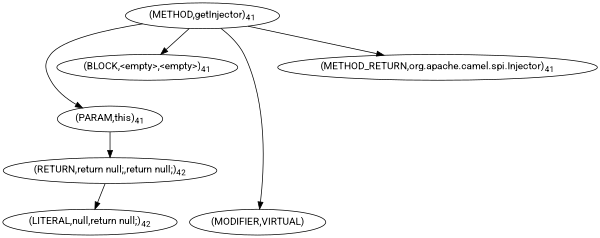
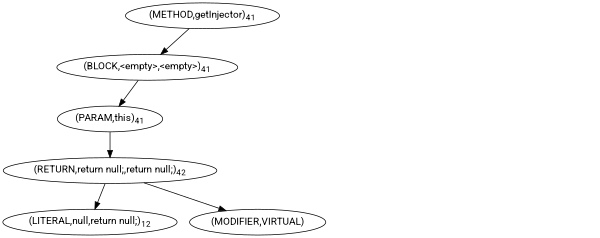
  digraph {
    fontname=Roboto
    node [fontname=Roboto]
    edge [fontname=Roboto]
    n1 [label=<(METHOD,getInjector)<SUB>41</SUB>>]
    n2 [label=<(PARAM,this)<SUB>41</SUB>>]
    n3 [label=<(BLOCK,&lt;empty&gt;,&lt;empty&gt;)<SUB>41</SUB>>]
    n4 [label=<(MODIFIER,VIRTUAL)>]
-   n5 [label=<(METHOD_RETURN,org.apache.camel.spi.Injector)<SUB>41</SUB>>]
    n6 [label=<(RETURN,return null;,return null;)<SUB>42</SUB>>]
-   n7 [label=<(LITERAL,null,return null;)<SUB>42</SUB>>]
-   n1 -> n2
+   n7 [label=<(LITERAL,null,return null;)<SUB>12</SUB>>]
+   n3 -> n2
    n1 -> n3
-   n1 -> n4
-   n1 -> n5
+   n6 -> n4
    n2 -> n6
    n6 -> n7
  }
